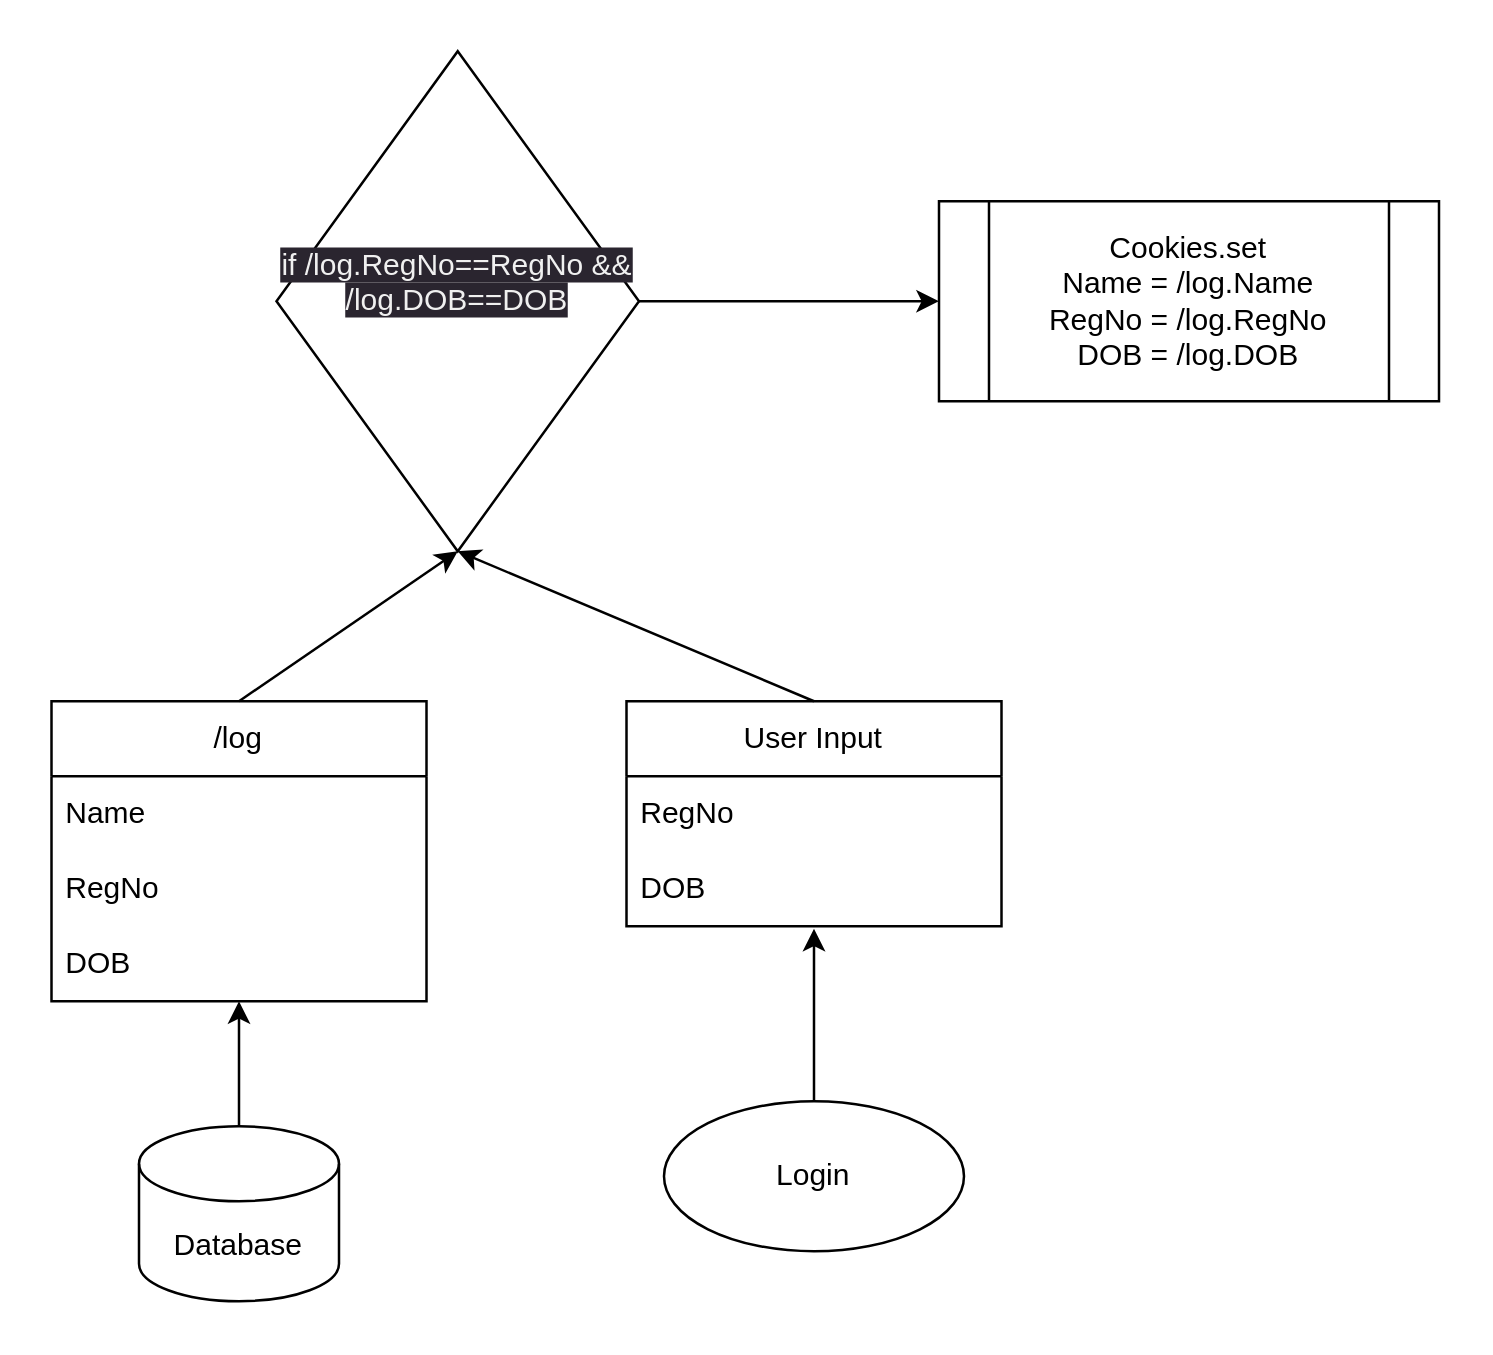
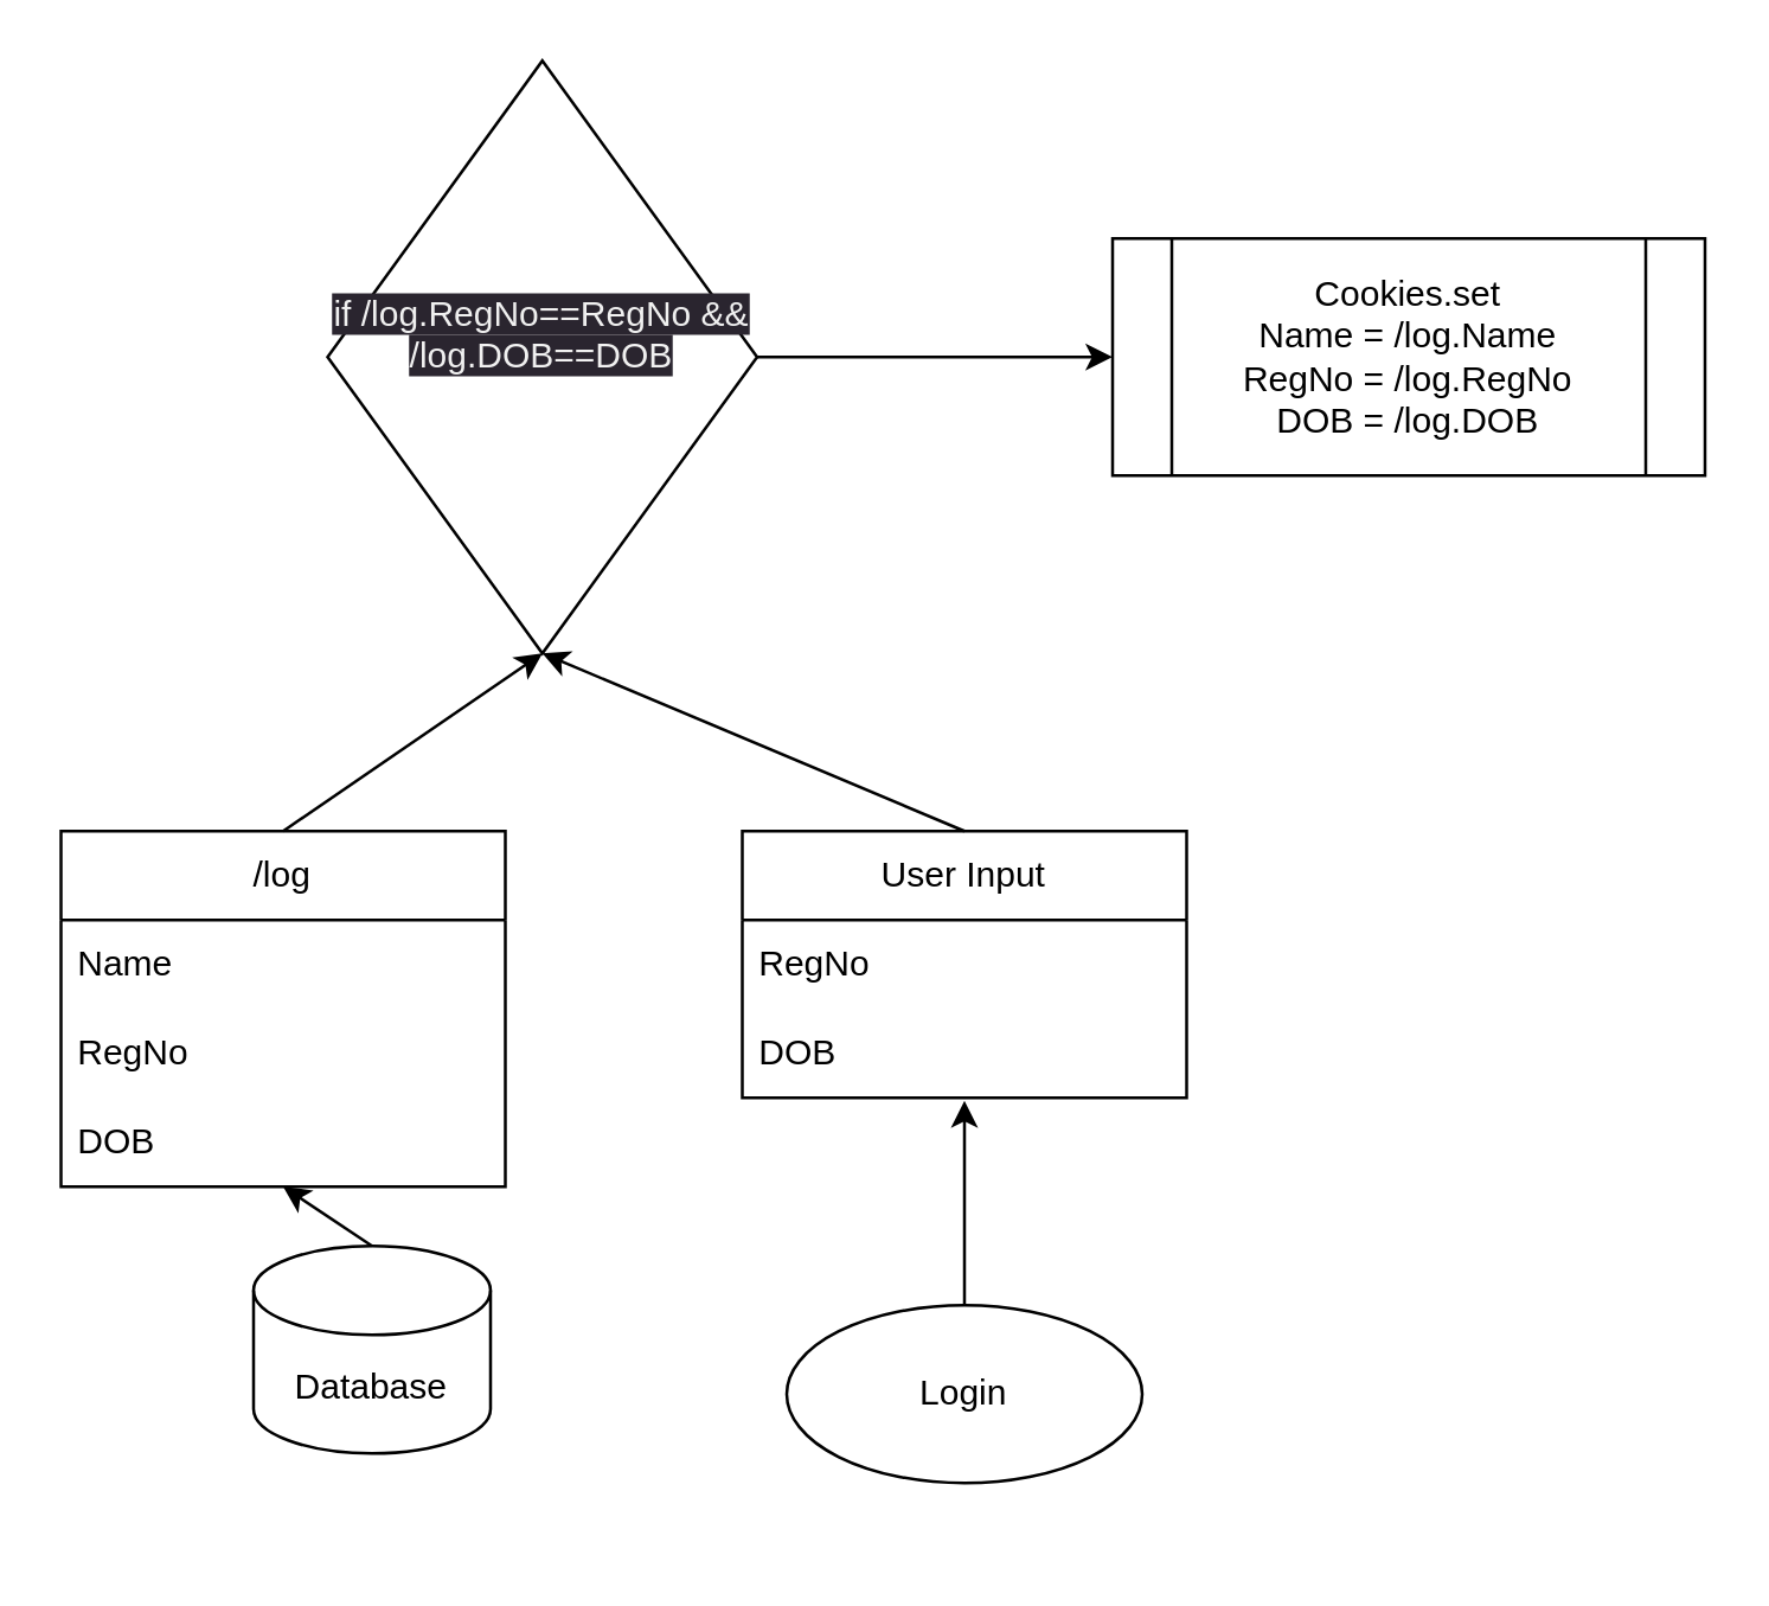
  <mxCell id="0" />
  <mxCell id="1" parent="0" />
- <mxCell id="2" value="Database" style="shape=cylinder3;whiteSpace=wrap;html=1;boundedLbl=1;backgroundOutline=1;size=15;" vertex="1" parent="1"><mxGeometry x="55" y="450" width="80" height="70" as="geometry" /></mxCell>
+ <mxCell id="2" value="Database" style="shape=cylinder3;whiteSpace=wrap;html=1;boundedLbl=1;backgroundOutline=1;size=15;" vertex="1" parent="1"><mxGeometry x="85" y="420" width="80" height="70" as="geometry" /></mxCell>
  <mxCell id="3" value="" style="endArrow=classic;html=1;exitX=0.5;exitY=0;exitDx=0;exitDy=0;exitPerimeter=0;entryX=0.5;entryY=1;entryDx=0;entryDy=0;entryPerimeter=0;" edge="1" parent="1" source="2" target="7"><mxGeometry width="50" height="50" relative="1" as="geometry"><mxPoint x="230" y="380" as="sourcePoint" /><mxPoint x="230" y="330" as="targetPoint" /></mxGeometry></mxCell>
  <mxCell id="4" value="/log" style="swimlane;fontStyle=0;childLayout=stackLayout;horizontal=1;startSize=30;horizontalStack=0;resizeParent=1;resizeParentMax=0;resizeLast=0;collapsible=1;marginBottom=0;whiteSpace=wrap;html=1;" vertex="1" parent="1"><mxGeometry x="20" y="280" width="150" height="120" as="geometry" /></mxCell>
  <mxCell id="5" value="Name" style="text;strokeColor=none;fillColor=none;align=left;verticalAlign=middle;spacingLeft=4;spacingRight=4;overflow=hidden;points=[[0,0.5],[1,0.5]];portConstraint=eastwest;rotatable=0;whiteSpace=wrap;html=1;" vertex="1" parent="4"><mxGeometry y="30" width="150" height="30" as="geometry" /></mxCell>
  <mxCell id="6" value="RegNo" style="text;strokeColor=none;fillColor=none;align=left;verticalAlign=middle;spacingLeft=4;spacingRight=4;overflow=hidden;points=[[0,0.5],[1,0.5]];portConstraint=eastwest;rotatable=0;whiteSpace=wrap;html=1;" vertex="1" parent="4"><mxGeometry y="60" width="150" height="30" as="geometry" /></mxCell>
  <mxCell id="7" value="DOB" style="text;strokeColor=none;fillColor=none;align=left;verticalAlign=middle;spacingLeft=4;spacingRight=4;overflow=hidden;points=[[0,0.5],[1,0.5]];portConstraint=eastwest;rotatable=0;whiteSpace=wrap;html=1;" vertex="1" parent="4"><mxGeometry y="90" width="150" height="30" as="geometry" /></mxCell>
  <mxCell id="8" value="Login" style="ellipse;whiteSpace=wrap;html=1;" vertex="1" parent="1"><mxGeometry x="265" y="440" width="120" height="60" as="geometry" /></mxCell>
  <mxCell id="9" value="User Input" style="swimlane;fontStyle=0;childLayout=stackLayout;horizontal=1;startSize=30;horizontalStack=0;resizeParent=1;resizeParentMax=0;resizeLast=0;collapsible=1;marginBottom=0;whiteSpace=wrap;html=1;" vertex="1" parent="1"><mxGeometry x="250" y="280" width="150" height="90" as="geometry" /></mxCell>
  <mxCell id="10" value="RegNo" style="text;strokeColor=none;fillColor=none;align=left;verticalAlign=middle;spacingLeft=4;spacingRight=4;overflow=hidden;points=[[0,0.5],[1,0.5]];portConstraint=eastwest;rotatable=0;whiteSpace=wrap;html=1;" vertex="1" parent="9"><mxGeometry y="30" width="150" height="30" as="geometry" /></mxCell>
  <mxCell id="11" value="DOB" style="text;strokeColor=none;fillColor=none;align=left;verticalAlign=middle;spacingLeft=4;spacingRight=4;overflow=hidden;points=[[0,0.5],[1,0.5]];portConstraint=eastwest;rotatable=0;whiteSpace=wrap;html=1;" vertex="1" parent="9"><mxGeometry y="60" width="150" height="30" as="geometry" /></mxCell>
  <mxCell id="12" value="" style="endArrow=classic;html=1;entryX=0.5;entryY=1;entryDx=0;entryDy=0;exitX=0.5;exitY=0;exitDx=0;exitDy=0;" edge="1" parent="1" source="9" target="15"><mxGeometry width="50" height="50" relative="1" as="geometry"><mxPoint x="340" y="360" as="sourcePoint" /><mxPoint x="480" y="150" as="targetPoint" /></mxGeometry></mxCell>
  <mxCell id="13" value="" style="endArrow=classic;html=1;exitX=0.5;exitY=0;exitDx=0;exitDy=0;entryX=0.5;entryY=1;entryDx=0;entryDy=0;" edge="1" parent="1" source="4" target="15"><mxGeometry width="50" height="50" relative="1" as="geometry"><mxPoint x="200" y="310" as="sourcePoint" /><mxPoint x="480" y="150" as="targetPoint" /></mxGeometry></mxCell>
  <mxCell id="14" value="" style="endArrow=classic;html=1;exitX=0.5;exitY=0;exitDx=0;exitDy=0;entryX=0.5;entryY=1.033;entryDx=0;entryDy=0;entryPerimeter=0;" edge="1" parent="1" source="8" target="11"><mxGeometry width="50" height="50" relative="1" as="geometry"><mxPoint x="200" y="310" as="sourcePoint" /><mxPoint x="250" y="260" as="targetPoint" /></mxGeometry></mxCell>
  <mxCell id="15" value="&#10;&lt;span style=&quot;color: rgb(240, 240, 240); font-family: Helvetica; font-size: 12px; font-style: normal; font-variant-ligatures: normal; font-variant-caps: normal; font-weight: 400; letter-spacing: normal; orphans: 2; text-align: center; text-indent: 0px; text-transform: none; widows: 2; word-spacing: 0px; -webkit-text-stroke-width: 0px; background-color: rgb(42, 37, 47); text-decoration-thickness: initial; text-decoration-style: initial; text-decoration-color: initial; float: none; display: inline !important;&quot;&gt;if /log.RegNo==RegNo &amp;amp;&amp;amp; /log.DOB==DOB&lt;/span&gt;&#10;&#10;" style="rhombus;whiteSpace=wrap;html=1;" vertex="1" parent="1"><mxGeometry x="110" y="20" width="145" height="200" as="geometry" /></mxCell>
  <mxCell id="16" value="Cookies.set &lt;br&gt;Name = /log.Name&lt;br&gt;RegNo = /log.RegNo&lt;br&gt;DOB = /log.DOB" style="shape=process;whiteSpace=wrap;html=1;backgroundOutline=1;" vertex="1" parent="1"><mxGeometry x="375" y="80" width="200" height="80" as="geometry" /></mxCell>
  <mxCell id="17" value="" style="endArrow=classic;html=1;exitX=1;exitY=0.5;exitDx=0;exitDy=0;entryX=0;entryY=0.5;entryDx=0;entryDy=0;" edge="1" parent="1" source="15" target="16"><mxGeometry width="50" height="50" relative="1" as="geometry"><mxPoint x="525" y="140" as="sourcePoint" /><mxPoint x="575" y="90" as="targetPoint" /></mxGeometry></mxCell>
